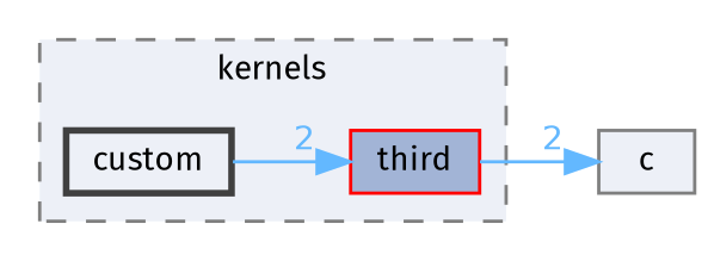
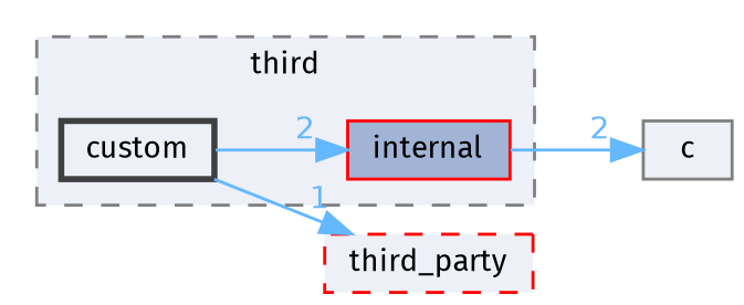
  digraph {
    compound=true
    fontname="Fira Sans"
    rankdir=LR
    node [color=red fillcolor="#edf0f7" fontname="Fira Sans" fontsize=10 shape=box style=filled]
    edge [color=steelblue1 fontcolor=steelblue1 fontname="Fira Sans" fontsize=10 headlabel=2 labeldistance=1.5 labelfontname=Helvetica labelfontsize=10]
-   n1 [fillcolor="#a2b4d6" height=0.2 label=third width=0.4]
+   n1 [fillcolor="#a2b4d6" height=0.2 label=internal width=0.4]
    n2 [color=grey25 height=0.2 label=custom style="filled,bold" width=0.4]
    n3 [color=grey50 height=0.2 label=c width=0.4]
+   n4 [height=0.2 label=third_party style="filled,dashed" width=0.4]
    subgraph cluster_1 {
      bgcolor="#edf0f7"
      fontsize=10
-     label=kernels
+     label=third
      pencolor=grey50
      style="filled,dashed"
      n1
      n2
    }
    n1 -> n3
    n2 -> n1
+   n2 -> n4 [headlabel=1]
  }
